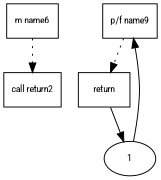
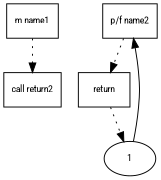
  digraph {
    fontname="Roboto Condensed"
    fontsize=10
    node [fontname="Roboto Condensed" fontsize=10 shape=box]
    edge [fontname="Roboto Condensed" fontsize=10]
-   n1 [label="m name6"]
+   n1 [label="m name1"]
    n2 [label="call return2"]
-   n3 [label="p/f name9"]
+   n3 [label="p/f name2"]
    n4 [label=return]
    n5 [label=1 shape=ellipse]
    n1 -> n2 [style=dotted]
    n3 -> n4 [style=dotted]
-   n4 -> n5
+   n4 -> n5 [style=dotted]
    n5 -> n3
  }
